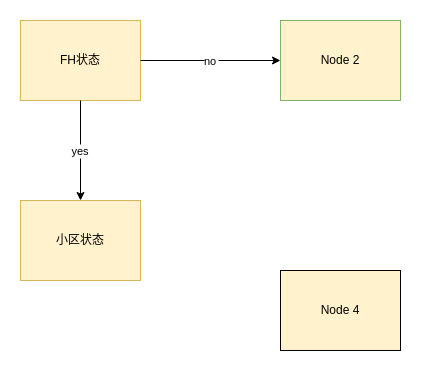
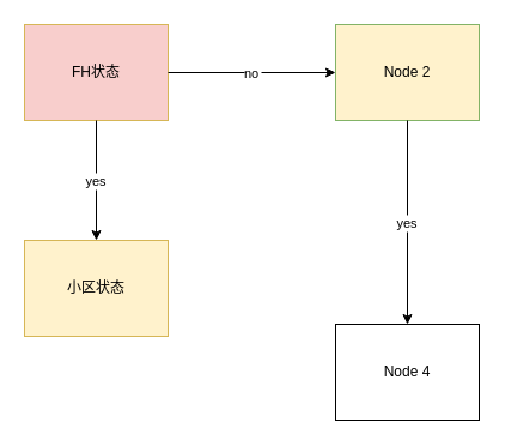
  <mxCell id="0" />
  <mxCell id="1" parent="0" />
- <mxCell id="2" value="FH状态" style="whiteSpace=wrap;rounded=0;fillColor=#fff2cc;strokeColor=#d6b656;dashed=0;" vertex="1" parent="1"><mxGeometry x="20" y="20" width="120" height="80" as="geometry" /></mxCell>
+ <mxCell id="2" value="FH状态" style="whiteSpace=wrap;rounded=0;fillColor=#f8cecc;strokeColor=#d6b656;dashed=0;" vertex="1" parent="1"><mxGeometry x="20" y="20" width="120" height="80" as="geometry" /></mxCell>
  <mxCell id="3" value="Node 2" style="whiteSpace=wrap;rounded=0;fillColor=#fff2cc;strokeColor=#82b366;dashed=0;" vertex="1" parent="1"><mxGeometry x="280" y="20" width="120" height="80" as="geometry" /></mxCell>
  <mxCell id="4" value="小区状态" style="whiteSpace=wrap;rounded=0;fillColor=#fff2cc;strokeColor=#d6b656;dashed=0;" vertex="1" parent="1"><mxGeometry x="20" y="200" width="120" height="80" as="geometry" /></mxCell>
- <mxCell id="5" value="Node 4" style="whiteSpace=wrap;rounded=0;dashed=0;fillColor=#fff2cc;" vertex="1" parent="1"><mxGeometry x="280" y="270" width="120" height="80" as="geometry" /></mxCell>
+ <mxCell id="5" value="Node 4" style="whiteSpace=wrap;rounded=0;dashed=0;" vertex="1" parent="1"><mxGeometry x="280" y="270" width="120" height="80" as="geometry" /></mxCell>
  <mxCell id="6" style="edgeStyle=orthogonalEdgeStyle;orthogonalLoop=1;rounded=0;jettySize=auto;entryX=0.5;entryY=0;entryDx=0;entryDy=0;" edge="1" parent="1" source="2" target="4" value="yes"><mxGeometry relative="1" as="geometry" /></mxCell>
  <mxCell id="7" style="edgeStyle=orthogonalEdgeStyle;orthogonalLoop=1;rounded=0;jettySize=auto;entryX=0;entryY=0.5;entryDx=0;entryDy=0;" edge="1" parent="1" source="2" target="3" value="no"><mxGeometry relative="1" as="geometry" /></mxCell>
+ <mxCell id="8" style="edgeStyle=orthogonalEdgeStyle;orthogonalLoop=1;rounded=0;jettySize=auto;entryX=0.5;entryY=0;entryDx=0;entryDy=0;" edge="1" parent="1" source="3" target="5" value="yes"><mxGeometry relative="1" as="geometry" /></mxCell>
